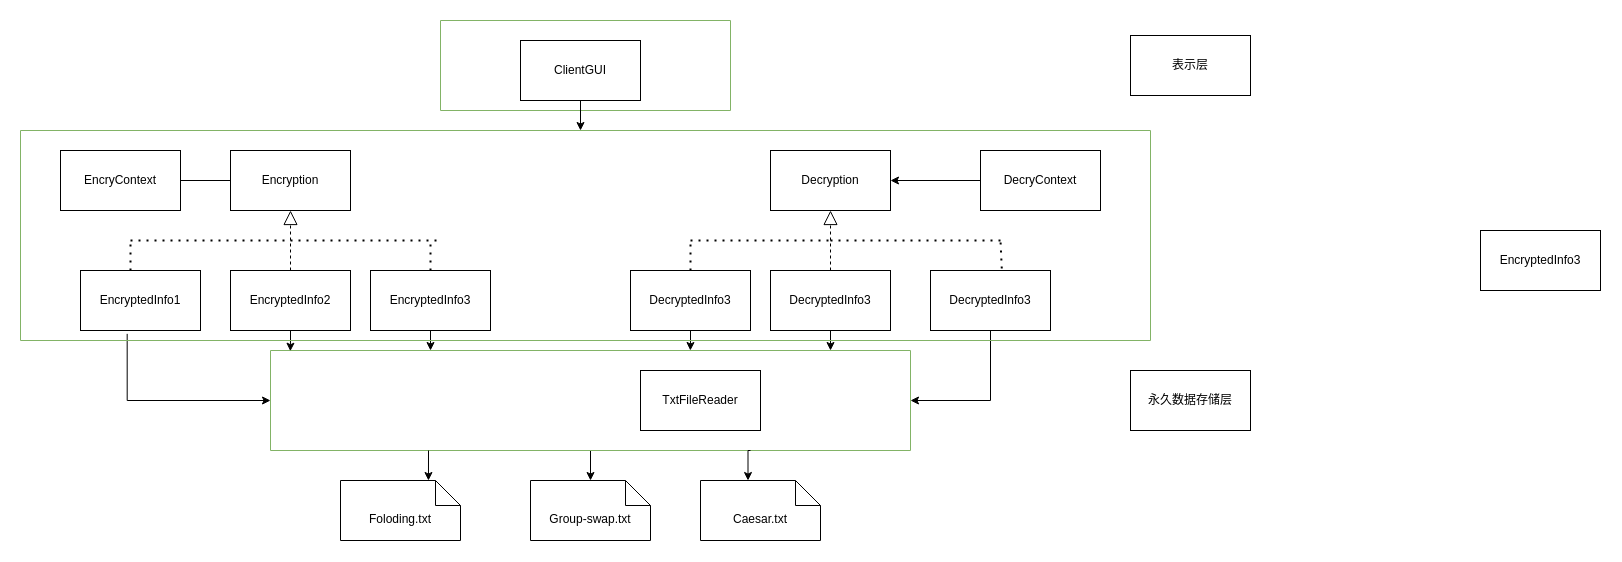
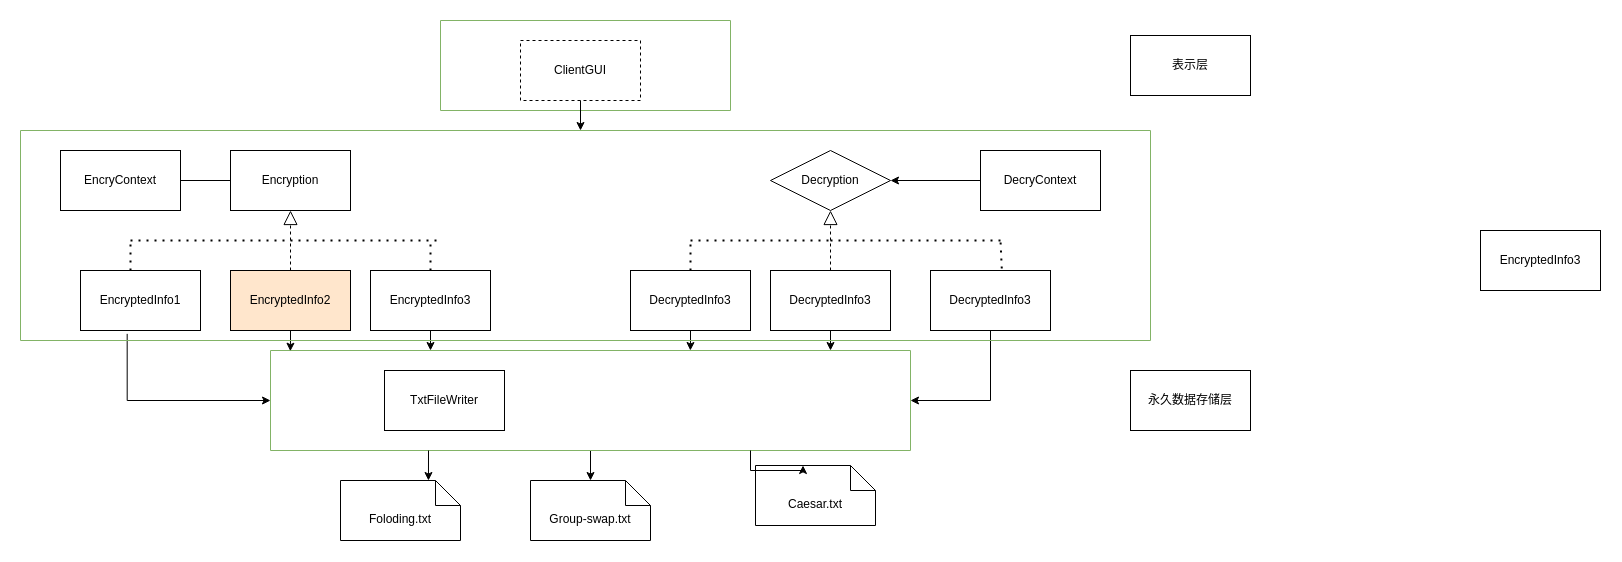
  <mxCell id="0" />
  <mxCell id="1" parent="0" />
- <mxCell id="2" value="ClientGUI" style="rounded=0;whiteSpace=wrap;html=1;" vertex="1" parent="1"><mxGeometry x="520" y="40" width="120" height="60" as="geometry" /></mxCell>
+ <mxCell id="2" value="ClientGUI" style="rounded=0;whiteSpace=wrap;html=1;dashed=1;" vertex="1" parent="1"><mxGeometry x="520" y="40" width="120" height="60" as="geometry" /></mxCell>
  <mxCell id="3" value="EncryContext" style="rounded=0;whiteSpace=wrap;html=1;" vertex="1" parent="1"><mxGeometry x="60" y="150" width="120" height="60" as="geometry" /></mxCell>
  <mxCell id="4" value="Encryption" style="rounded=0;whiteSpace=wrap;html=1;" vertex="1" parent="1"><mxGeometry x="230" y="150" width="120" height="60" as="geometry" /></mxCell>
  <mxCell id="5" value="EncryptedInfo1" style="rounded=0;whiteSpace=wrap;html=1;" vertex="1" parent="1"><mxGeometry x="80" y="270" width="120" height="60" as="geometry" /></mxCell>
- <mxCell id="6" value="EncryptedInfo2" style="rounded=0;whiteSpace=wrap;html=1;" vertex="1" parent="1"><mxGeometry x="230" y="270" width="120" height="60" as="geometry" /></mxCell>
+ <mxCell id="6" value="EncryptedInfo2" style="rounded=0;whiteSpace=wrap;html=1;fillColor=#ffe6cc;" vertex="1" parent="1"><mxGeometry x="230" y="270" width="120" height="60" as="geometry" /></mxCell>
  <mxCell id="7" value="EncryptedInfo3" style="rounded=0;whiteSpace=wrap;html=1;" vertex="1" parent="1"><mxGeometry x="370" y="270" width="120" height="60" as="geometry" /></mxCell>
+ <mxCell id="8" value="TxtFileWriter" style="rounded=0;whiteSpace=wrap;html=1;" vertex="1" parent="1"><mxGeometry x="384" y="370" width="120" height="60" as="geometry" /></mxCell>
  <mxCell id="9" value="Foloding.txt&lt;br&gt;" style="shape=note2;boundedLbl=1;whiteSpace=wrap;html=1;size=25;verticalAlign=top;align=center;" vertex="1" parent="1"><mxGeometry x="340" y="480" width="120" height="60" as="geometry" /></mxCell>
  <mxCell id="10" value="Group-swap.txt" style="shape=note2;boundedLbl=1;whiteSpace=wrap;html=1;size=25;verticalAlign=top;align=center;" vertex="1" parent="1"><mxGeometry x="530" y="480" width="120" height="60" as="geometry" /></mxCell>
- <mxCell id="11" value="Caesar.txt" style="shape=note2;boundedLbl=1;whiteSpace=wrap;html=1;size=25;verticalAlign=top;align=center;" vertex="1" parent="1"><mxGeometry x="700" y="480" width="120" height="60" as="geometry" /></mxCell>
- <mxCell id="12" value="TxtFileReader" style="rounded=0;whiteSpace=wrap;html=1;" vertex="1" parent="1"><mxGeometry x="640" y="370" width="120" height="60" as="geometry" /></mxCell>
+ <mxCell id="11" value="Caesar.txt" style="shape=note2;boundedLbl=1;whiteSpace=wrap;html=1;size=25;verticalAlign=top;align=center;" vertex="1" parent="1"><mxGeometry x="755" y="465" width="120" height="60" as="geometry" /></mxCell>
  <mxCell id="13" value="DecryptedInfo3" style="rounded=0;whiteSpace=wrap;html=1;" vertex="1" parent="1"><mxGeometry x="770" y="270" width="120" height="60" as="geometry" /></mxCell>
  <mxCell id="14" value="DecryptedInfo3" style="rounded=0;whiteSpace=wrap;html=1;" vertex="1" parent="1"><mxGeometry x="930" y="270" width="120" height="60" as="geometry" /></mxCell>
  <mxCell id="15" value="EncryptedInfo3" style="rounded=0;whiteSpace=wrap;html=1;" vertex="1" parent="1"><mxGeometry x="1480" y="230" width="120" height="60" as="geometry" /></mxCell>
  <mxCell id="16" value="DecryptedInfo3" style="rounded=0;whiteSpace=wrap;html=1;" vertex="1" parent="1"><mxGeometry x="630" y="270" width="120" height="60" as="geometry" /></mxCell>
- <mxCell id="17" value="Decryption" style="rounded=0;whiteSpace=wrap;html=1;" vertex="1" parent="1"><mxGeometry x="770" y="150" width="120" height="60" as="geometry" /></mxCell>
+ <mxCell id="17" value="Decryption" style="rhombus;whiteSpace=wrap;html=1;" vertex="1" parent="1"><mxGeometry x="770" y="150" width="120" height="60" as="geometry" /></mxCell>
  <mxCell id="18" value="" style="edgeStyle=orthogonalEdgeStyle;rounded=0;orthogonalLoop=1;jettySize=auto;html=1;" edge="1" parent="1" source="19" target="17"><mxGeometry relative="1" as="geometry" /></mxCell>
  <mxCell id="19" value="DecryContext" style="rounded=0;whiteSpace=wrap;html=1;" vertex="1" parent="1"><mxGeometry x="980" y="150" width="120" height="60" as="geometry" /></mxCell>
  <mxCell id="20" value="" style="edgeStyle=orthogonalEdgeStyle;rounded=0;orthogonalLoop=1;jettySize=auto;html=1;" edge="1" parent="1" source="21" target="10"><mxGeometry relative="1" as="geometry" /></mxCell>
  <mxCell id="21" value="" style="swimlane;startSize=0;fillColor=#d5e8d4;strokeColor=#82b366;fillStyle=solid;labelBackgroundColor=#132f2f;textOpacity=50;shadow=0;" vertex="1" parent="1"><mxGeometry x="270" y="350" width="640" height="100" as="geometry" /></mxCell>
  <mxCell id="22" value="" style="endArrow=classic;html=1;rounded=0;entryX=0.733;entryY=0;entryDx=0;entryDy=0;entryPerimeter=0;" edge="1" parent="1" target="9"><mxGeometry width="50" height="50" relative="1" as="geometry"><mxPoint x="428" y="450" as="sourcePoint" /><mxPoint x="640" y="400" as="targetPoint" /></mxGeometry></mxCell>
  <mxCell id="23" value="" style="edgeStyle=orthogonalEdgeStyle;rounded=0;orthogonalLoop=1;jettySize=auto;html=1;entryX=0;entryY=0;entryDx=47.5;entryDy=0;entryPerimeter=0;exitX=0.75;exitY=1;exitDx=0;exitDy=0;" edge="1" parent="1" source="21" target="11"><mxGeometry relative="1" as="geometry"><mxPoint x="600" y="460" as="sourcePoint" /><mxPoint x="600" y="490" as="targetPoint" /></mxGeometry></mxCell>
  <mxCell id="24" value="" style="endArrow=none;html=1;rounded=0;exitX=1;exitY=0.5;exitDx=0;exitDy=0;entryX=0;entryY=0.5;entryDx=0;entryDy=0;" edge="1" parent="1" source="3" target="4"><mxGeometry width="50" height="50" relative="1" as="geometry"><mxPoint x="540" y="450" as="sourcePoint" /><mxPoint x="590" y="400" as="targetPoint" /></mxGeometry></mxCell>
  <mxCell id="25" value="" style="endArrow=block;dashed=1;endFill=0;endSize=12;html=1;rounded=0;entryX=0.5;entryY=1;entryDx=0;entryDy=0;" edge="1" parent="1" source="6" target="4"><mxGeometry width="160" relative="1" as="geometry"><mxPoint x="530" y="430" as="sourcePoint" /><mxPoint x="690" y="430" as="targetPoint" /></mxGeometry></mxCell>
  <mxCell id="26" value="" style="endArrow=none;dashed=1;html=1;dashPattern=1 3;strokeWidth=2;rounded=0;" edge="1" parent="1"><mxGeometry width="50" height="50" relative="1" as="geometry"><mxPoint x="130" y="240" as="sourcePoint" /><mxPoint x="290" y="240" as="targetPoint" /></mxGeometry></mxCell>
  <mxCell id="27" value="" style="endArrow=none;dashed=1;html=1;dashPattern=1 3;strokeWidth=2;rounded=0;" edge="1" parent="1"><mxGeometry width="50" height="50" relative="1" as="geometry"><mxPoint x="130" y="270" as="sourcePoint" /><mxPoint x="130" y="240" as="targetPoint" /></mxGeometry></mxCell>
  <mxCell id="28" value="" style="endArrow=none;dashed=1;html=1;dashPattern=1 3;strokeWidth=2;rounded=0;" edge="1" parent="1"><mxGeometry width="50" height="50" relative="1" as="geometry"><mxPoint x="290" y="240" as="sourcePoint" /><mxPoint x="440" y="240" as="targetPoint" /></mxGeometry></mxCell>
  <mxCell id="29" value="" style="endArrow=none;dashed=1;html=1;dashPattern=1 3;strokeWidth=2;rounded=0;exitX=0.5;exitY=0;exitDx=0;exitDy=0;" edge="1" parent="1" source="7"><mxGeometry width="50" height="50" relative="1" as="geometry"><mxPoint x="430" y="270" as="sourcePoint" /><mxPoint x="430" y="240" as="targetPoint" /></mxGeometry></mxCell>
  <mxCell id="30" value="" style="endArrow=classic;html=1;rounded=0;exitX=0.389;exitY=1.056;exitDx=0;exitDy=0;exitPerimeter=0;entryX=0;entryY=0.5;entryDx=0;entryDy=0;edgeStyle=orthogonalEdgeStyle;" edge="1" parent="1" source="5" target="21"><mxGeometry width="50" height="50" relative="1" as="geometry"><mxPoint x="590" y="450" as="sourcePoint" /><mxPoint x="640" y="400" as="targetPoint" /><Array as="points"><mxPoint x="127" y="400" /></Array></mxGeometry></mxCell>
  <mxCell id="31" value="" style="endArrow=classic;html=1;rounded=0;exitX=0.5;exitY=1;exitDx=0;exitDy=0;edgeStyle=orthogonalEdgeStyle;entryX=0.031;entryY=0.007;entryDx=0;entryDy=0;entryPerimeter=0;" edge="1" parent="1" source="6" target="21"><mxGeometry width="50" height="50" relative="1" as="geometry"><mxPoint x="136.68" y="343.36" as="sourcePoint" /><mxPoint x="280" y="410" as="targetPoint" /></mxGeometry></mxCell>
  <mxCell id="32" value="" style="endArrow=classic;html=1;rounded=0;exitX=0.5;exitY=1;exitDx=0;exitDy=0;entryX=0.25;entryY=0;entryDx=0;entryDy=0;edgeStyle=orthogonalEdgeStyle;" edge="1" parent="1" source="7" target="21"><mxGeometry width="50" height="50" relative="1" as="geometry"><mxPoint x="146.68" y="353.36" as="sourcePoint" /><mxPoint x="290" y="420" as="targetPoint" /></mxGeometry></mxCell>
  <mxCell id="33" value="" style="endArrow=classic;html=1;rounded=0;exitX=0.5;exitY=1;exitDx=0;exitDy=0;entryX=0.656;entryY=0;entryDx=0;entryDy=0;entryPerimeter=0;edgeStyle=orthogonalEdgeStyle;" edge="1" parent="1" source="16" target="21"><mxGeometry width="50" height="50" relative="1" as="geometry"><mxPoint x="440" y="340" as="sourcePoint" /><mxPoint x="440" y="360" as="targetPoint" /></mxGeometry></mxCell>
  <mxCell id="34" value="" style="endArrow=classic;html=1;rounded=0;exitX=0.5;exitY=1;exitDx=0;exitDy=0;edgeStyle=orthogonalEdgeStyle;" edge="1" parent="1" source="13"><mxGeometry width="50" height="50" relative="1" as="geometry"><mxPoint x="610" y="340" as="sourcePoint" /><mxPoint x="830" y="350" as="targetPoint" /><Array as="points"><mxPoint x="830" y="350" /></Array></mxGeometry></mxCell>
  <mxCell id="35" value="" style="endArrow=classic;html=1;rounded=0;exitX=0.5;exitY=1;exitDx=0;exitDy=0;entryX=1;entryY=0.5;entryDx=0;entryDy=0;edgeStyle=orthogonalEdgeStyle;" edge="1" parent="1" source="14" target="21"><mxGeometry width="50" height="50" relative="1" as="geometry"><mxPoint x="620" y="350" as="sourcePoint" /><mxPoint x="597.84" y="368" as="targetPoint" /><Array as="points"><mxPoint x="990" y="400" /></Array></mxGeometry></mxCell>
  <mxCell id="36" value="" style="endArrow=block;dashed=1;endFill=0;endSize=12;html=1;rounded=0;entryX=0.5;entryY=1;entryDx=0;entryDy=0;exitX=0.5;exitY=0;exitDx=0;exitDy=0;" edge="1" parent="1" source="13" target="17"><mxGeometry width="160" relative="1" as="geometry"><mxPoint x="530" y="430" as="sourcePoint" /><mxPoint x="690" y="430" as="targetPoint" /></mxGeometry></mxCell>
  <mxCell id="37" value="" style="endArrow=none;dashed=1;html=1;dashPattern=1 3;strokeWidth=2;rounded=0;" edge="1" parent="1"><mxGeometry width="50" height="50" relative="1" as="geometry"><mxPoint x="690" y="240" as="sourcePoint" /><mxPoint x="830" y="240" as="targetPoint" /></mxGeometry></mxCell>
  <mxCell id="38" value="" style="endArrow=none;dashed=1;html=1;dashPattern=1 3;strokeWidth=2;rounded=0;exitX=0.5;exitY=0;exitDx=0;exitDy=0;" edge="1" parent="1" source="16"><mxGeometry width="50" height="50" relative="1" as="geometry"><mxPoint x="700" y="250" as="sourcePoint" /><mxPoint x="690" y="240" as="targetPoint" /></mxGeometry></mxCell>
  <mxCell id="39" value="" style="endArrow=none;dashed=1;html=1;dashPattern=1 3;strokeWidth=2;rounded=0;" edge="1" parent="1"><mxGeometry width="50" height="50" relative="1" as="geometry"><mxPoint x="830" y="240" as="sourcePoint" /><mxPoint x="1000" y="240" as="targetPoint" /></mxGeometry></mxCell>
  <mxCell id="40" value="" style="endArrow=none;dashed=1;html=1;dashPattern=1 3;strokeWidth=2;rounded=0;exitX=0.594;exitY=-0.033;exitDx=0;exitDy=0;exitPerimeter=0;" edge="1" parent="1" source="14"><mxGeometry width="50" height="50" relative="1" as="geometry"><mxPoint x="700" y="280" as="sourcePoint" /><mxPoint x="1000" y="240" as="targetPoint" /></mxGeometry></mxCell>
  <mxCell id="41" value="" style="swimlane;startSize=0;fillColor=#d5e8d4;strokeColor=#82b366;fillStyle=solid;labelBackgroundColor=#132f2f;textOpacity=50;shadow=0;" vertex="1" parent="1"><mxGeometry x="20" y="130" width="1130" height="210" as="geometry" /></mxCell>
  <mxCell id="42" value="" style="swimlane;startSize=0;fillColor=#d5e8d4;strokeColor=#82b366;fillStyle=solid;labelBackgroundColor=#132f2f;textOpacity=50;shadow=0;" vertex="1" parent="1"><mxGeometry x="440" y="20" width="290" height="90" as="geometry" /></mxCell>
  <mxCell id="43" value="" style="endArrow=classic;html=1;rounded=0;" edge="1" parent="1" source="2"><mxGeometry width="50" height="50" relative="1" as="geometry"><mxPoint x="570" y="180" as="sourcePoint" /><mxPoint x="580" y="130" as="targetPoint" /></mxGeometry></mxCell>
  <mxCell id="44" value="永久数据存储层" style="rounded=0;whiteSpace=wrap;html=1;" vertex="1" parent="1"><mxGeometry x="1130" y="370" width="120" height="60" as="geometry" /></mxCell>
  <mxCell id="45" value="表示层" style="rounded=0;whiteSpace=wrap;html=1;" vertex="1" parent="1"><mxGeometry x="1130" y="35" width="120" height="60" as="geometry" /></mxCell>
